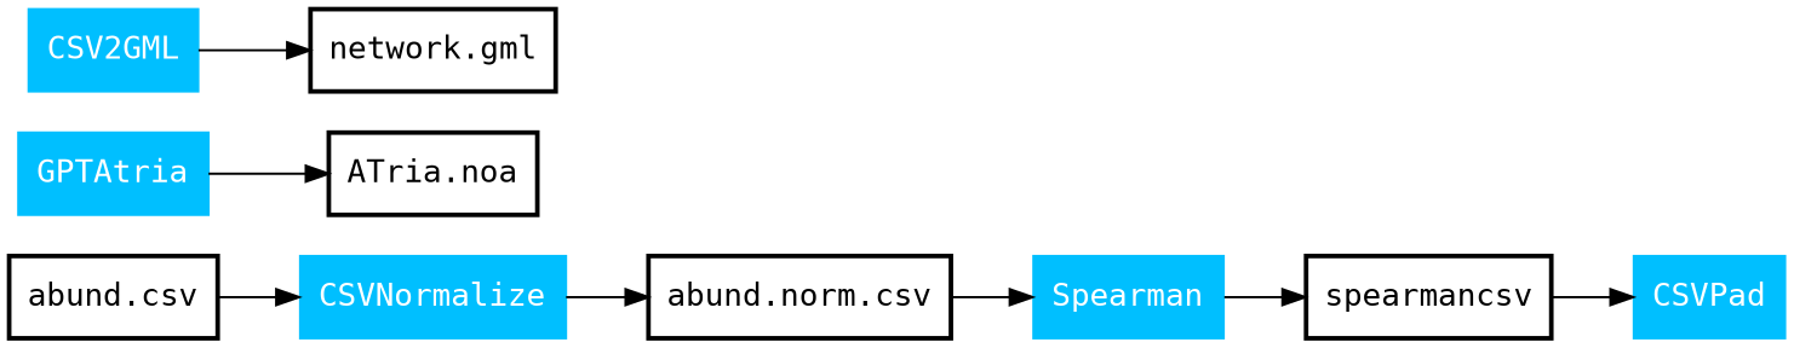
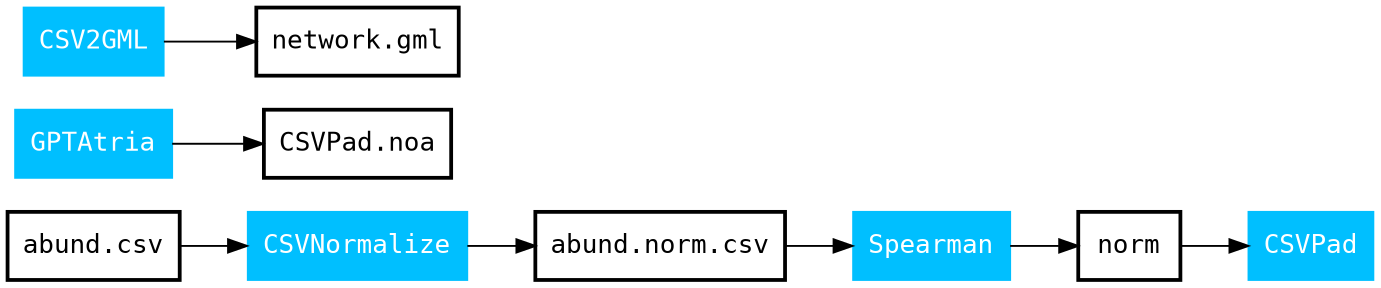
  digraph {
    fontname="DejaVu Sans Mono"
    rankdir=LR
    node [fontname="DejaVu Sans Mono" shape=box style=bold]
    edge [fontname="DejaVu Sans Mono"]
    n1 [label="abund.csv"]
    n2 [color=deepskyblue fontcolor=white label=CSVNormalize style=filled]
    n3 [label="abund.norm.csv"]
    n4 [color=deepskyblue fontcolor=white label=Spearman style=filled]
-   n5 [label=spearmancsv]
+   n5 [label=norm]
    n6 [color=deepskyblue fontcolor=white label=CSVPad style=filled]
    n7 [color=deepskyblue fontcolor=white label=GPTAtria style=filled]
-   n8 [label="ATria.noa"]
+   n8 [label="CSVPad.noa"]
    n9 [color=deepskyblue fontcolor=white label=CSV2GML style=filled]
    n10 [label="network.gml"]
    n1 -> n2
    n2 -> n3
    n3 -> n4
    n4 -> n5
    n5 -> n6
    n7 -> n8
    n9 -> n10
  }
